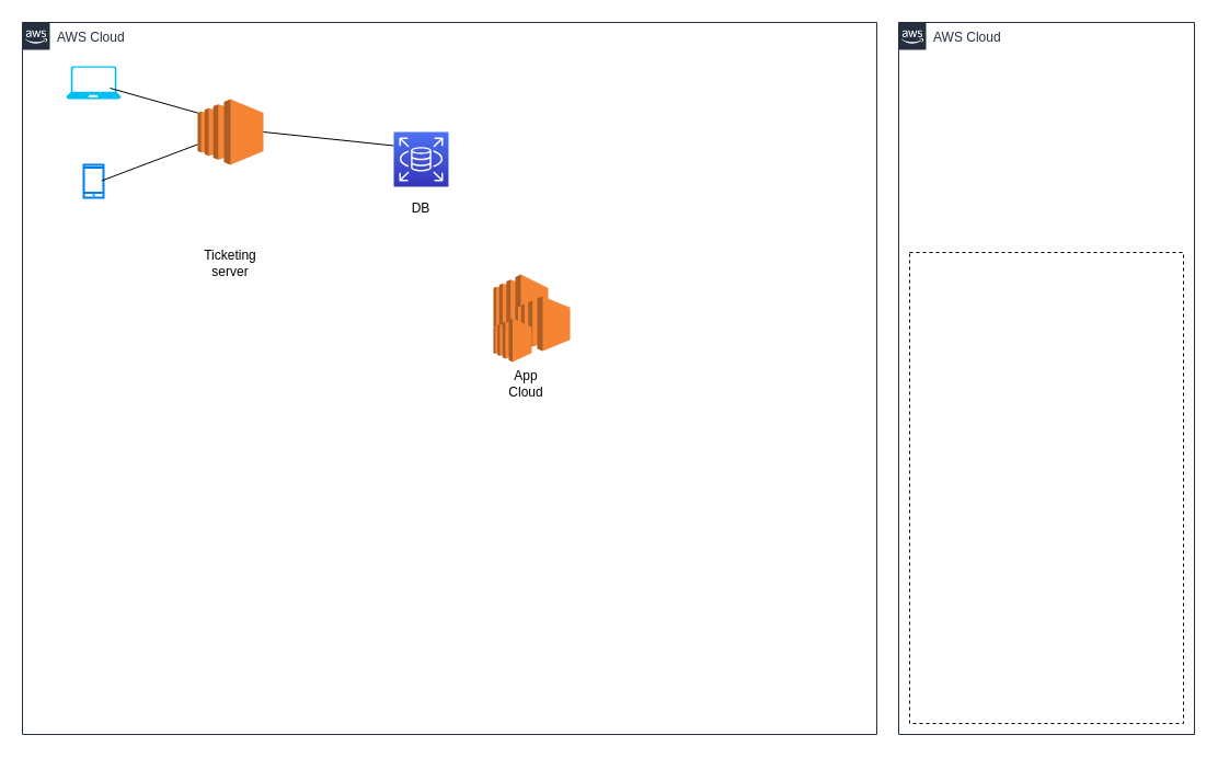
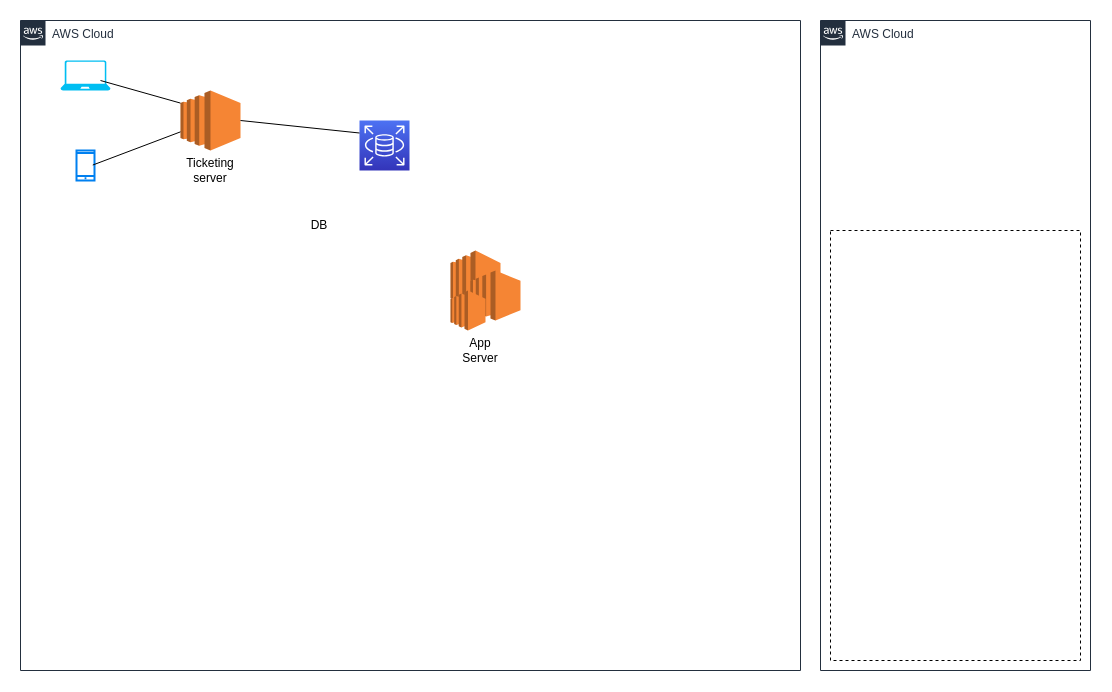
  <mxCell id="0" />
  <mxCell id="1" parent="0" />
  <mxCell id="2" value="AWS Cloud" style="points=[[0,0],[0.25,0],[0.5,0],[0.75,0],[1,0],[1,0.25],[1,0.5],[1,0.75],[1,1],[0.75,1],[0.5,1],[0.25,1],[0,1],[0,0.75],[0,0.5],[0,0.25]];outlineConnect=0;gradientColor=none;html=1;whiteSpace=wrap;fontSize=12;fontStyle=0;shape=mxgraph.aws4.group;grIcon=mxgraph.aws4.group_aws_cloud_alt;strokeColor=#232F3E;fillColor=none;verticalAlign=top;align=left;spacingLeft=30;fontColor=#232F3E;dashed=0;labelBackgroundColor=#ffffff;container=1;pointerEvents=0;collapsible=0;recursiveResize=0;" parent="1" vertex="1"><mxGeometry x="20" y="20" width="780" height="650" as="geometry" /></mxCell>
  <mxCell id="3" value="" style="verticalLabelPosition=bottom;html=1;verticalAlign=top;align=center;strokeColor=none;fillColor=#00BEF2;shape=mxgraph.azure.laptop;pointerEvents=1;" vertex="1" parent="2"><mxGeometry x="40" y="40" width="50" height="30" as="geometry" /></mxCell>
  <mxCell id="4" value="" style="html=1;verticalLabelPosition=bottom;align=center;labelBackgroundColor=#ffffff;verticalAlign=top;strokeWidth=2;strokeColor=#0080F0;shadow=0;dashed=0;shape=mxgraph.ios7.icons.smartphone;" vertex="1" parent="2"><mxGeometry x="56" y="130" width="18" height="30" as="geometry" /></mxCell>
  <mxCell id="5" value="" style="outlineConnect=0;dashed=0;verticalLabelPosition=bottom;verticalAlign=top;align=center;html=1;shape=mxgraph.aws3.ec2;fillColor=#F58534;gradientColor=none;" vertex="1" parent="2"><mxGeometry x="160" y="70" width="60" height="60" as="geometry" /></mxCell>
  <mxCell id="6" value="" style="endArrow=none;html=1;rounded=0;entryX=0;entryY=0.21;entryDx=0;entryDy=0;entryPerimeter=0;" edge="1" parent="2" target="5"><mxGeometry width="50" height="50" relative="1" as="geometry"><mxPoint x="80" y="60" as="sourcePoint" /><mxPoint x="130" y="10" as="targetPoint" /></mxGeometry></mxCell>
  <mxCell id="7" value="" style="endArrow=none;html=1;rounded=0;exitX=0.905;exitY=0.484;exitDx=0;exitDy=0;exitPerimeter=0;" edge="1" parent="2" source="4" target="5"><mxGeometry width="50" height="50" relative="1" as="geometry"><mxPoint x="100" y="160" as="sourcePoint" /><mxPoint x="150" y="110" as="targetPoint" /></mxGeometry></mxCell>
  <mxCell id="8" value="" style="sketch=0;points=[[0,0,0],[0.25,0,0],[0.5,0,0],[0.75,0,0],[1,0,0],[0,1,0],[0.25,1,0],[0.5,1,0],[0.75,1,0],[1,1,0],[0,0.25,0],[0,0.5,0],[0,0.75,0],[1,0.25,0],[1,0.5,0],[1,0.75,0]];outlineConnect=0;fontColor=#232F3E;gradientColor=#4D72F3;gradientDirection=north;fillColor=#3334B9;strokeColor=#ffffff;dashed=0;verticalLabelPosition=bottom;verticalAlign=top;align=center;html=1;fontSize=12;fontStyle=0;aspect=fixed;shape=mxgraph.aws4.resourceIcon;resIcon=mxgraph.aws4.rds;" vertex="1" parent="2"><mxGeometry x="339" y="100" width="50" height="50" as="geometry" /></mxCell>
- <mxCell id="9" value="Ticketing server" style="text;html=1;strokeColor=none;fillColor=none;align=center;verticalAlign=middle;whiteSpace=wrap;rounded=0;" vertex="1" parent="2"><mxGeometry x="165" y="210" width="50" height="20" as="geometry" /></mxCell>
+ <mxCell id="9" value="Ticketing server" style="text;html=1;strokeColor=none;fillColor=none;align=center;verticalAlign=middle;whiteSpace=wrap;rounded=0;" vertex="1" parent="2"><mxGeometry x="165" y="140" width="50" height="20" as="geometry" /></mxCell>
  <mxCell id="10" value="" style="endArrow=none;html=1;rounded=0;entryX=0;entryY=0.25;entryDx=0;entryDy=0;entryPerimeter=0;" edge="1" parent="2" target="8"><mxGeometry width="50" height="50" relative="1" as="geometry"><mxPoint x="220" y="100" as="sourcePoint" /><mxPoint x="270" y="50" as="targetPoint" /></mxGeometry></mxCell>
- <mxCell id="11" value="DB" style="text;html=1;strokeColor=none;fillColor=none;align=center;verticalAlign=middle;whiteSpace=wrap;rounded=0;" vertex="1" parent="2"><mxGeometry x="339" y="160" width="50" height="20" as="geometry" /></mxCell>
+ <mxCell id="11" value="DB" style="text;html=1;strokeColor=none;fillColor=none;align=center;verticalAlign=middle;whiteSpace=wrap;rounded=0;" vertex="1" parent="2"><mxGeometry x="274" y="195" width="50" height="20" as="geometry" /></mxCell>
  <mxCell id="12" value="" style="outlineConnect=0;dashed=0;verticalLabelPosition=bottom;verticalAlign=top;align=center;html=1;shape=mxgraph.aws3.ec2;fillColor=#F58534;gradientColor=none;" vertex="1" parent="2"><mxGeometry x="430" y="230" width="50" height="60" as="geometry" /></mxCell>
  <mxCell id="13" value="" style="outlineConnect=0;dashed=0;verticalLabelPosition=bottom;verticalAlign=top;align=center;html=1;shape=mxgraph.aws3.ec2;fillColor=#F58534;gradientColor=none;" vertex="1" parent="2"><mxGeometry x="450" y="250" width="50" height="50" as="geometry" /></mxCell>
  <mxCell id="14" value="" style="outlineConnect=0;dashed=0;verticalLabelPosition=bottom;verticalAlign=top;align=center;html=1;shape=mxgraph.aws3.ec2;fillColor=#F58534;gradientColor=none;" vertex="1" parent="2"><mxGeometry x="430" y="270" width="35" height="40" as="geometry" /></mxCell>
- <mxCell id="15" value="App Cloud" style="text;html=1;strokeColor=none;fillColor=none;align=center;verticalAlign=middle;whiteSpace=wrap;rounded=0;" vertex="1" parent="2"><mxGeometry x="440" y="320" width="40" height="20" as="geometry" /></mxCell>
+ <mxCell id="15" value="App Server" style="text;html=1;strokeColor=none;fillColor=none;align=center;verticalAlign=middle;whiteSpace=wrap;rounded=0;" vertex="1" parent="2"><mxGeometry x="440" y="320" width="40" height="20" as="geometry" /></mxCell>
  <mxCell id="16" value="AWS Cloud" style="points=[[0,0],[0.25,0],[0.5,0],[0.75,0],[1,0],[1,0.25],[1,0.5],[1,0.75],[1,1],[0.75,1],[0.5,1],[0.25,1],[0,1],[0,0.75],[0,0.5],[0,0.25]];outlineConnect=0;gradientColor=none;html=1;whiteSpace=wrap;fontSize=12;fontStyle=0;shape=mxgraph.aws4.group;grIcon=mxgraph.aws4.group_aws_cloud_alt;strokeColor=#232F3E;fillColor=none;verticalAlign=top;align=left;spacingLeft=30;fontColor=#232F3E;dashed=0;labelBackgroundColor=#ffffff;container=1;pointerEvents=0;collapsible=0;recursiveResize=0;" parent="1" vertex="1"><mxGeometry x="820" y="20" width="270" height="650" as="geometry" /></mxCell>
  <mxCell id="17" value="" style="rounded=0;whiteSpace=wrap;html=1;labelBackgroundColor=none;fillColor=none;dashed=1;container=1;pointerEvents=0;collapsible=0;recursiveResize=0;" parent="1" vertex="1"><mxGeometry x="830" y="230" width="250" height="430" as="geometry" /></mxCell>
